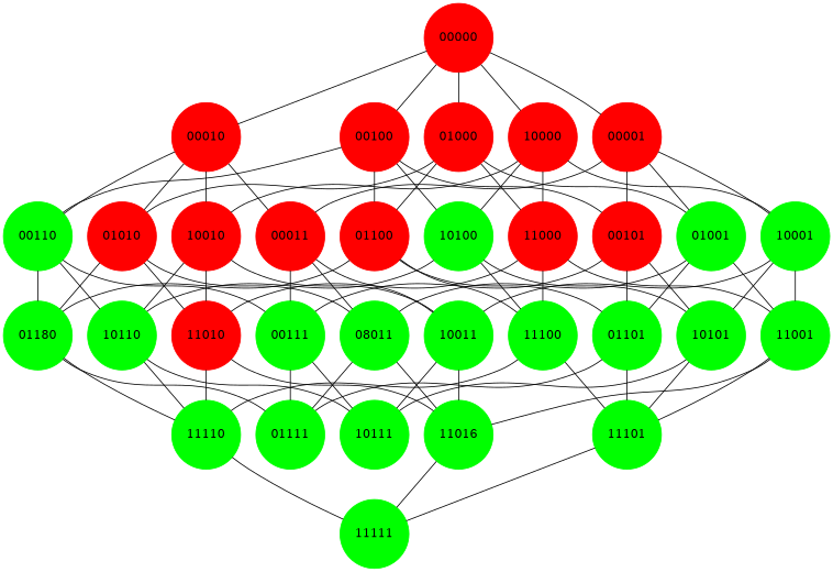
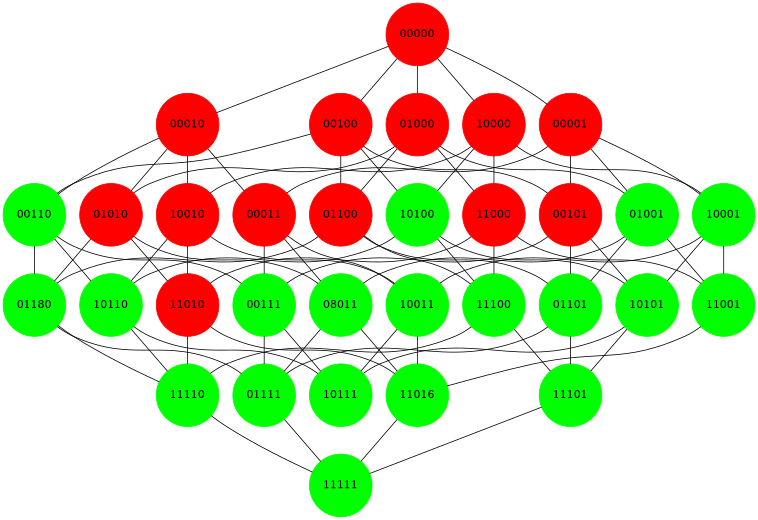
  digraph {
    rankdir=BT
    node [color=green shape=circle style=filled]
    edge [dir=none]
    n1 [label=11111]
    n2 [label=01111]
    n3 [label=11016]
    n4 [label=11101]
    n5 [label=11110]
    n6 [label=00111]
    n7 [label=08011]
    n8 [label=01101]
    n9 [label=01180]
    n10 [label=10111]
    n11 [label=10011]
    n12 [label=10101]
    n13 [label=10110]
    n14 [label=11001]
    n15 [color=red label=11010]
    n16 [label=11100]
    n17 [color=red label=00011]
    n18 [color=red label=00101]
    n19 [label=00110]
    n20 [label=01001]
    n21 [color=red label=01010]
    n22 [color=red label=01100]
    n23 [label=10001]
    n24 [color=red label=10010]
    n25 [label=10100]
    n26 [color=red label=11000]
    n27 [color=red label=00001]
    n28 [color=red label=00010]
    n29 [color=red label=00100]
    n30 [color=red label=01000]
    n31 [color=red label=10000]
    n32 [color=red label=00000]
+   n1 -> n2
    n1 -> n3
    n1 -> n4
    n1 -> n5
    n2 -> n6
    n2 -> n7
    n2 -> n8
    n2 -> n9
    n3 -> n7
    n3 -> n11
    n3 -> n14
    n3 -> n15
    n4 -> n8
    n4 -> n12
-   n4 -> n14
    n4 -> n16
    n5 -> n9
    n5 -> n13
    n5 -> n15
    n5 -> n16
    n6 -> n17
    n6 -> n18
    n6 -> n19
    n7 -> n17
    n7 -> n20
    n7 -> n21
    n8 -> n18
    n8 -> n20
    n8 -> n22
    n9 -> n19
    n9 -> n21
    n9 -> n22
    n10 -> n6
    n10 -> n11
    n10 -> n12
    n10 -> n13
    n11 -> n17
    n11 -> n23
    n11 -> n24
    n12 -> n18
    n12 -> n23
    n12 -> n25
    n13 -> n19
    n13 -> n24
    n13 -> n25
    n14 -> n20
    n14 -> n23
    n14 -> n26
    n15 -> n21
    n15 -> n24
    n15 -> n26
    n16 -> n22
    n16 -> n25
    n16 -> n26
    n17 -> n27
    n17 -> n28
    n18 -> n27
    n18 -> n29
    n19 -> n28
    n19 -> n29
    n20 -> n27
    n20 -> n30
    n21 -> n28
    n21 -> n30
    n22 -> n29
    n22 -> n30
    n23 -> n27
    n23 -> n31
    n24 -> n28
    n24 -> n31
    n25 -> n29
    n25 -> n31
    n26 -> n30
    n26 -> n31
    n27 -> n32
    n28 -> n32
    n29 -> n32
    n30 -> n32
    n31 -> n32
  }
